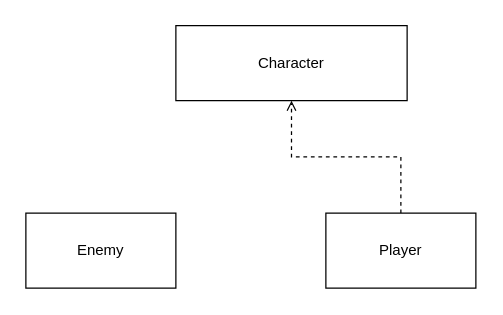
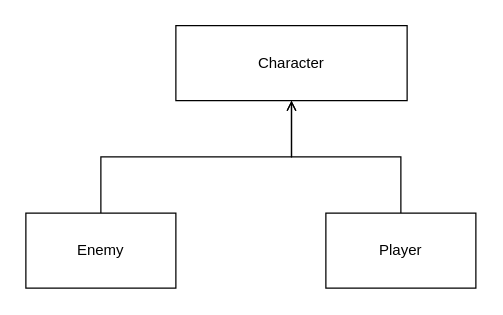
  <mxCell id="0" />
  <mxCell id="1" parent="0" />
  <mxCell id="2" value="Character" style="rounded=0;whiteSpace=wrap;html=1;" vertex="1" parent="1"><mxGeometry x="140" y="20" width="185" height="60" as="geometry" /></mxCell>
+ <mxCell id="3" style="edgeStyle=orthogonalEdgeStyle;rounded=0;orthogonalLoop=1;jettySize=auto;html=1;endArrow=open;endFill=0;" edge="1" parent="1" source="4" target="2"><mxGeometry relative="1" as="geometry" /></mxCell>
  <mxCell id="4" value="Enemy" style="rounded=0;whiteSpace=wrap;html=1;" vertex="1" parent="1"><mxGeometry x="20" y="170" width="120" height="60" as="geometry" /></mxCell>
- <mxCell id="5" style="edgeStyle=orthogonalEdgeStyle;rounded=0;orthogonalLoop=1;jettySize=auto;html=1;entryX=0.5;entryY=1;entryDx=0;entryDy=0;endArrow=open;endFill=0;dashed=1;" edge="1" parent="1" source="6" target="2"><mxGeometry relative="1" as="geometry" /></mxCell>
+ <mxCell id="5" style="edgeStyle=orthogonalEdgeStyle;rounded=0;orthogonalLoop=1;jettySize=auto;html=1;entryX=0.5;entryY=1;entryDx=0;entryDy=0;endArrow=open;endFill=0;" edge="1" parent="1" source="6" target="2"><mxGeometry relative="1" as="geometry" /></mxCell>
  <mxCell id="6" value="Player" style="rounded=0;whiteSpace=wrap;html=1;" vertex="1" parent="1"><mxGeometry x="260" y="170" width="120" height="60" as="geometry" /></mxCell>
